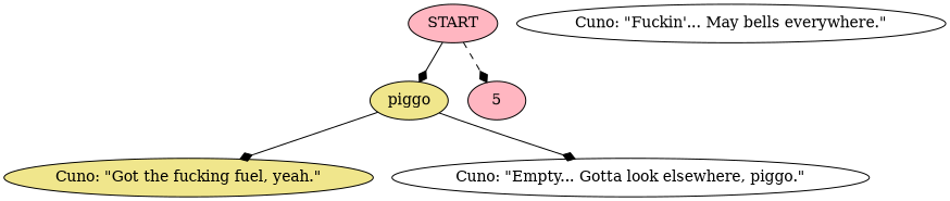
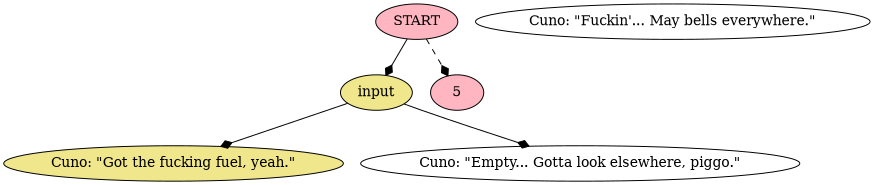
  digraph {
    node [fillcolor=lightpink style=filled]
    edge [arrowhead=diamond style=solid]
    n1 [label=START]
-   n2 [fillcolor=khaki label=piggo]
+   n2 [fillcolor=khaki label=input]
    5
    n4 [fillcolor=khaki label="Cuno: \"Got the fucking fuel, yeah.\""]
    n5 [fillcolor=white label="Cuno: \"Empty... Gotta look elsewhere, piggo.\""]
    n6 [fillcolor=white label="Cuno: \"Fuckin'... May bells everywhere.\""]
    n1 -> n2
    n1 -> 5 [style=dashed]
    n2 -> n4
    n2 -> n5
  }
